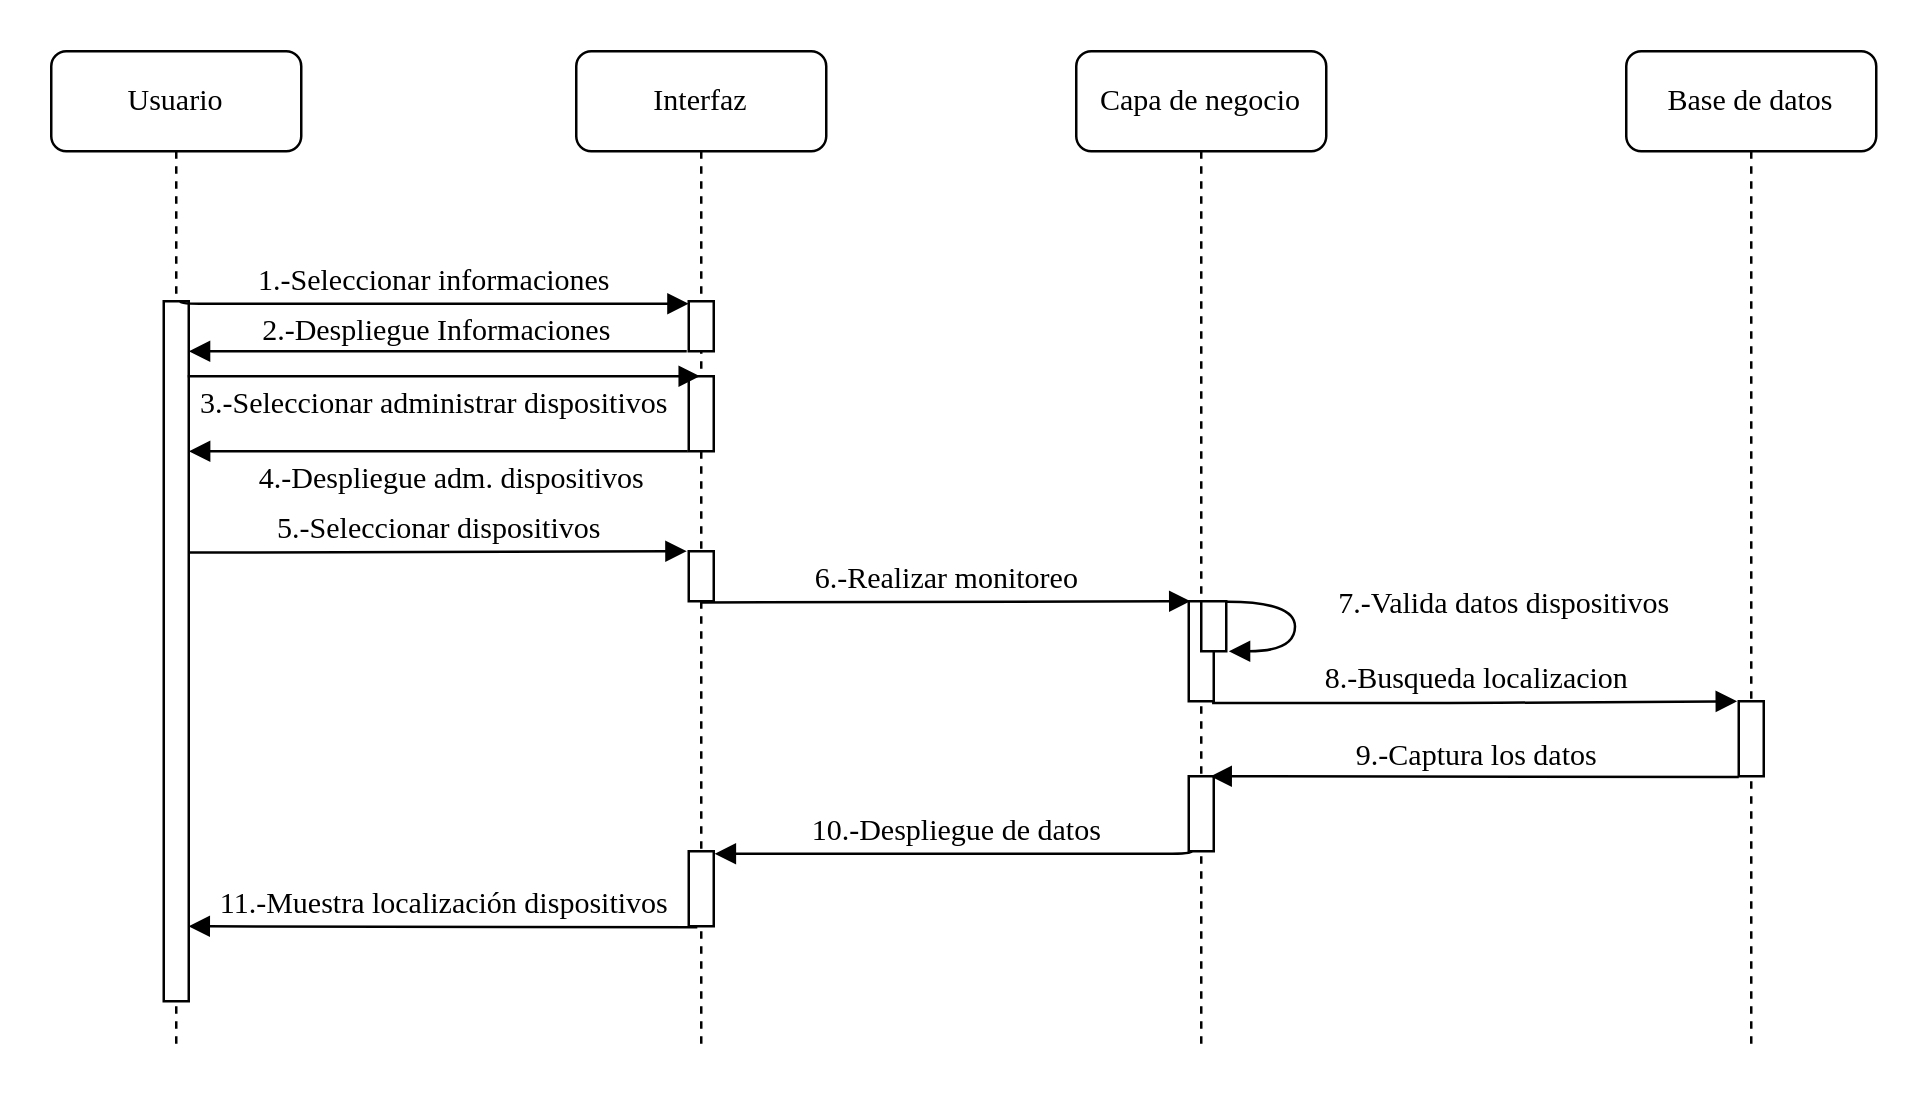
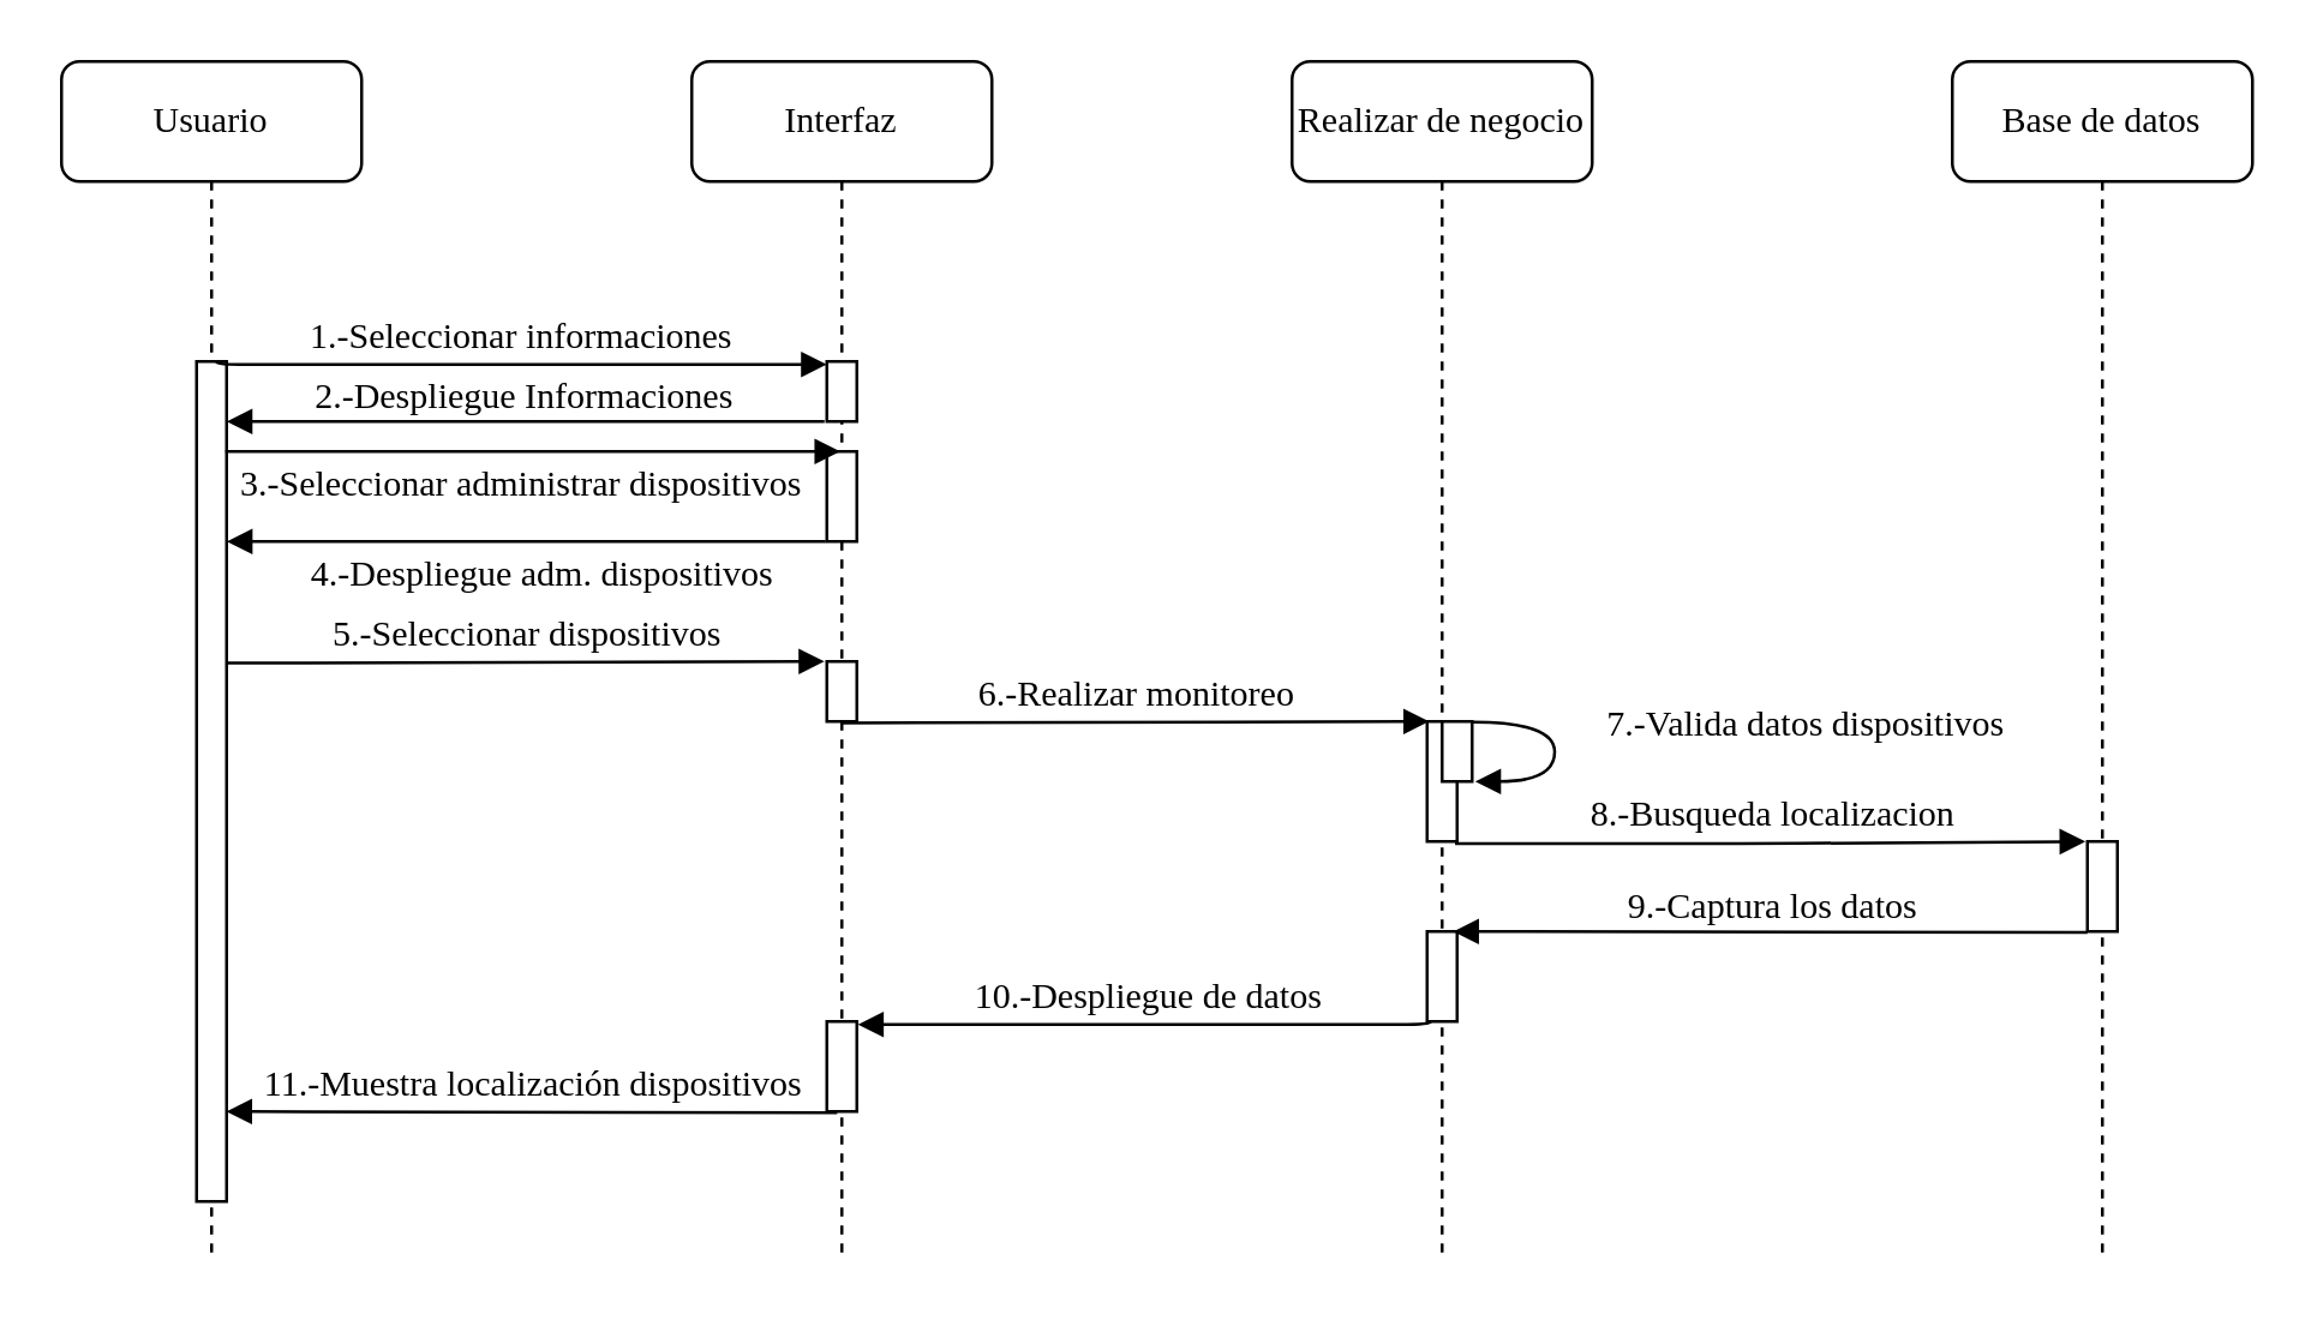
  <mxCell id="0" />
  <mxCell id="1" parent="0" />
  <mxCell id="2" value="Interfaz" style="shape=umlLifeline;perimeter=lifelinePerimeter;whiteSpace=wrap;html=1;container=1;collapsible=0;recursiveResize=0;outlineConnect=0;rounded=1;shadow=0;comic=0;labelBackgroundColor=none;strokeWidth=1;fontFamily=Verdana;fontSize=12;align=center;" vertex="1" parent="1"><mxGeometry x="230" y="20" width="100" height="400" as="geometry" /></mxCell>
  <mxCell id="3" value="" style="html=1;points=[];perimeter=orthogonalPerimeter;rounded=0;shadow=0;comic=0;labelBackgroundColor=none;strokeWidth=1;fontFamily=Verdana;fontSize=12;align=center;" vertex="1" parent="2"><mxGeometry x="45" y="100" width="10" height="20" as="geometry" /></mxCell>
  <mxCell id="4" value="" style="html=1;points=[];perimeter=orthogonalPerimeter;rounded=0;shadow=0;comic=0;labelBackgroundColor=none;strokeWidth=1;fontFamily=Verdana;fontSize=12;align=center;" vertex="1" parent="2"><mxGeometry x="45" y="130" width="10" height="30" as="geometry" /></mxCell>
  <mxCell id="5" value="" style="html=1;points=[];perimeter=orthogonalPerimeter;rounded=0;shadow=0;comic=0;labelBackgroundColor=none;strokeWidth=1;fontFamily=Verdana;fontSize=12;align=center;" vertex="1" parent="2"><mxGeometry x="45" y="320" width="10" height="30" as="geometry" /></mxCell>
  <mxCell id="6" value="" style="html=1;points=[];perimeter=orthogonalPerimeter;rounded=0;shadow=0;comic=0;labelBackgroundColor=none;strokeWidth=1;fontFamily=Verdana;fontSize=12;align=center;" vertex="1" parent="2"><mxGeometry x="45" y="200" width="10" height="20" as="geometry" /></mxCell>
- <mxCell id="7" value="Capa de negocio" style="shape=umlLifeline;perimeter=lifelinePerimeter;whiteSpace=wrap;html=1;container=1;collapsible=0;recursiveResize=0;outlineConnect=0;rounded=1;shadow=0;comic=0;labelBackgroundColor=none;strokeWidth=1;fontFamily=Verdana;fontSize=12;align=center;" vertex="1" parent="1"><mxGeometry x="430" y="20" width="100" height="400" as="geometry" /></mxCell>
+ <mxCell id="7" value="Realizar de negocio" style="shape=umlLifeline;perimeter=lifelinePerimeter;whiteSpace=wrap;html=1;container=1;collapsible=0;recursiveResize=0;outlineConnect=0;rounded=1;shadow=0;comic=0;labelBackgroundColor=none;strokeWidth=1;fontFamily=Verdana;fontSize=12;align=center;" vertex="1" parent="1"><mxGeometry x="430" y="20" width="100" height="400" as="geometry" /></mxCell>
  <mxCell id="8" value="" style="html=1;points=[];perimeter=orthogonalPerimeter;rounded=0;shadow=0;comic=0;labelBackgroundColor=none;strokeWidth=1;fontFamily=Verdana;fontSize=12;align=center;" vertex="1" parent="7"><mxGeometry x="45" y="220" width="10" height="40" as="geometry" /></mxCell>
  <mxCell id="9" value="" style="html=1;points=[];perimeter=orthogonalPerimeter;rounded=0;shadow=0;comic=0;labelBackgroundColor=none;strokeWidth=1;fontFamily=Verdana;fontSize=12;align=center;" vertex="1" parent="7"><mxGeometry x="50" y="220" width="10" height="20" as="geometry" /></mxCell>
  <mxCell id="10" value="7.-Valida datos dispositivos" style="html=1;verticalAlign=bottom;endArrow=block;labelBackgroundColor=none;fontFamily=Verdana;fontSize=12;elbow=vertical;edgeStyle=orthogonalEdgeStyle;curved=1;entryX=1.1;entryY=1;entryPerimeter=0;entryDx=0;entryDy=0;exitX=1.02;exitY=0.012;exitDx=0;exitDy=0;exitPerimeter=0;" edge="1" parent="7" source="9" target="9"><mxGeometry x="0.008" y="83" relative="1" as="geometry"><mxPoint x="77.5" y="219.97" as="sourcePoint" /><mxPoint x="82.503" y="258.303" as="targetPoint" /><Array as="points"><mxPoint x="87.5" y="220" /><mxPoint x="87.5" y="240" /></Array><mxPoint as="offset" /></mxGeometry></mxCell>
  <mxCell id="11" value="" style="html=1;points=[];perimeter=orthogonalPerimeter;rounded=0;shadow=0;comic=0;labelBackgroundColor=none;strokeWidth=1;fontFamily=Verdana;fontSize=12;align=center;" vertex="1" parent="7"><mxGeometry x="45" y="290" width="10" height="30" as="geometry" /></mxCell>
  <mxCell id="12" value="Base de datos" style="shape=umlLifeline;perimeter=lifelinePerimeter;whiteSpace=wrap;html=1;container=1;collapsible=0;recursiveResize=0;outlineConnect=0;rounded=1;shadow=0;comic=0;labelBackgroundColor=none;strokeWidth=1;fontFamily=Verdana;fontSize=12;align=center;" vertex="1" parent="1"><mxGeometry x="650" y="20" width="100" height="400" as="geometry" /></mxCell>
  <mxCell id="13" value="" style="html=1;points=[];perimeter=orthogonalPerimeter;rounded=0;shadow=0;comic=0;labelBackgroundColor=none;strokeWidth=1;fontFamily=Verdana;fontSize=12;align=center;" vertex="1" parent="12"><mxGeometry x="45" y="260" width="10" height="30" as="geometry" /></mxCell>
  <mxCell id="14" value="Usuario" style="shape=umlLifeline;perimeter=lifelinePerimeter;whiteSpace=wrap;html=1;container=1;collapsible=0;recursiveResize=0;outlineConnect=0;rounded=1;shadow=0;comic=0;labelBackgroundColor=none;strokeWidth=1;fontFamily=Verdana;fontSize=12;align=center;" vertex="1" parent="1"><mxGeometry x="20" y="20" width="100" height="400" as="geometry" /></mxCell>
  <mxCell id="15" value="" style="html=1;points=[];perimeter=orthogonalPerimeter;rounded=0;shadow=0;comic=0;labelBackgroundColor=none;strokeWidth=1;fontFamily=Verdana;fontSize=12;align=center;" vertex="1" parent="14"><mxGeometry x="45" y="100" width="10" height="280" as="geometry" /></mxCell>
  <mxCell id="16" value="1.-Seleccionar informaciones" style="html=1;verticalAlign=bottom;endArrow=block;entryX=0;entryY=0;labelBackgroundColor=none;fontFamily=Verdana;fontSize=12;edgeStyle=elbowEdgeStyle;elbow=vertical;exitX=0.68;exitY=-0.003;exitDx=0;exitDy=0;exitPerimeter=0;" edge="1" parent="1"><mxGeometry relative="1" as="geometry"><mxPoint x="71.8" y="120" as="sourcePoint" /><mxPoint as="offset" /><mxPoint x="275" y="121.5" as="targetPoint" /></mxGeometry></mxCell>
  <mxCell id="17" value="3.-Seleccionar administrar dispositivos" style="html=1;verticalAlign=bottom;endArrow=block;labelBackgroundColor=none;fontFamily=Verdana;fontSize=12;edgeStyle=elbowEdgeStyle;elbow=vertical;exitX=0.96;exitY=0.118;exitDx=0;exitDy=0;exitPerimeter=0;" edge="1" parent="1"><mxGeometry x="-0.041" y="-20" relative="1" as="geometry"><mxPoint x="74.6" y="150.01" as="sourcePoint" /><mxPoint x="279.5" y="150" as="targetPoint" /><mxPoint as="offset" /></mxGeometry></mxCell>
  <mxCell id="18" value="10.-Despliegue de datos" style="html=1;verticalAlign=bottom;endArrow=block;labelBackgroundColor=none;fontFamily=Verdana;fontSize=12;edgeStyle=elbowEdgeStyle;elbow=vertical;exitX=0.105;exitY=0.983;exitDx=0;exitDy=0;exitPerimeter=0;entryX=1.033;entryY=0.033;entryDx=0;entryDy=0;entryPerimeter=0;" edge="1" parent="1" source="11" target="5"><mxGeometry relative="1" as="geometry"><mxPoint x="470" y="340" as="sourcePoint" /><Array as="points"><mxPoint x="395.4" y="341" /></Array><mxPoint x="340" y="341" as="targetPoint" /></mxGeometry></mxCell>
  <mxCell id="19" value="2.-Despliegue Informaciones" style="html=1;verticalAlign=bottom;endArrow=block;labelBackgroundColor=none;fontFamily=Verdana;fontSize=12;edgeStyle=elbowEdgeStyle;elbow=vertical;exitX=-0.08;exitY=1;exitDx=0;exitDy=0;exitPerimeter=0;" edge="1" parent="1" source="3" target="15"><mxGeometry x="0.003" y="1" relative="1" as="geometry"><mxPoint x="284.67" y="141.09" as="sourcePoint" /><mxPoint x="100" y="140" as="targetPoint" /><mxPoint as="offset" /><Array as="points"><mxPoint x="170" y="140" /></Array></mxGeometry></mxCell>
  <mxCell id="20" value="4.-Despliegue adm. dispositivos" style="html=1;verticalAlign=bottom;endArrow=block;labelBackgroundColor=none;fontFamily=Verdana;fontSize=12;edgeStyle=elbowEdgeStyle;elbow=vertical;exitX=-0.04;exitY=1;exitDx=0;exitDy=0;exitPerimeter=0;entryX=1.003;entryY=0.216;entryDx=0;entryDy=0;entryPerimeter=0;" edge="1" parent="1" source="4" target="15"><mxGeometry x="-0.05" y="20" relative="1" as="geometry"><mxPoint x="279" y="181.09" as="sourcePoint" /><mxPoint x="90" y="180" as="targetPoint" /><mxPoint as="offset" /><Array as="points"><mxPoint x="90" y="180" /></Array></mxGeometry></mxCell>
  <mxCell id="21" value="5.-Seleccionar dispositivos" style="html=1;verticalAlign=bottom;endArrow=block;labelBackgroundColor=none;fontFamily=Verdana;fontSize=12;edgeStyle=elbowEdgeStyle;elbow=vertical;entryX=-0.08;entryY=0;entryDx=0;entryDy=0;entryPerimeter=0;exitX=1.044;exitY=0.359;exitDx=0;exitDy=0;exitPerimeter=0;" edge="1" parent="1" source="15" target="6"><mxGeometry relative="1" as="geometry"><mxPoint x="130" y="220" as="sourcePoint" /><mxPoint as="offset" /><mxPoint x="240" y="220" as="targetPoint" /><Array as="points"><mxPoint x="170" y="220" /></Array></mxGeometry></mxCell>
  <mxCell id="22" value="6.-Realizar monitoreo" style="html=1;verticalAlign=bottom;endArrow=block;labelBackgroundColor=none;fontFamily=Verdana;fontSize=12;edgeStyle=elbowEdgeStyle;elbow=vertical;exitX=1.057;exitY=0.321;exitDx=0;exitDy=0;exitPerimeter=0;entryX=0.071;entryY=0.043;entryDx=0;entryDy=0;entryPerimeter=0;" edge="1" parent="1"><mxGeometry x="-0.001" relative="1" as="geometry"><mxPoint x="280" y="240.5" as="sourcePoint" /><mxPoint as="offset" /><mxPoint x="475.71" y="240.86" as="targetPoint" /><Array as="points"><mxPoint x="374.43" y="240" /></Array></mxGeometry></mxCell>
  <mxCell id="23" value="8.-Busqueda localizacion" style="html=1;verticalAlign=bottom;endArrow=block;labelBackgroundColor=none;fontFamily=Verdana;fontSize=12;edgeStyle=elbowEdgeStyle;elbow=vertical;exitX=0.933;exitY=1.017;exitDx=0;exitDy=0;exitPerimeter=0;entryX=-0.067;entryY=0;entryDx=0;entryDy=0;entryPerimeter=0;" edge="1" parent="1" source="8" target="13"><mxGeometry x="0.01" relative="1" as="geometry"><mxPoint x="486" y="260" as="sourcePoint" /><mxPoint as="offset" /><mxPoint x="685.57" y="260.85" as="targetPoint" /></mxGeometry></mxCell>
  <mxCell id="24" value="11.-Muestra localización dispositivos" style="html=1;verticalAlign=bottom;endArrow=block;labelBackgroundColor=none;fontFamily=Verdana;fontSize=12;edgeStyle=elbowEdgeStyle;elbow=vertical;exitX=0.343;exitY=1.014;exitDx=0;exitDy=0;exitPerimeter=0;entryX=0.989;entryY=0.893;entryDx=0;entryDy=0;entryPerimeter=0;" edge="1" parent="1" source="5" target="15"><mxGeometry x="0.0" relative="1" as="geometry"><mxPoint x="244" y="420.05" as="sourcePoint" /><Array as="points"><mxPoint x="180" y="370" /></Array><mxPoint x="114" y="420.05" as="targetPoint" /><mxPoint as="offset" /></mxGeometry></mxCell>
  <mxCell id="25" value="9.-Captura los datos" style="html=1;verticalAlign=bottom;endArrow=block;labelBackgroundColor=none;fontFamily=Verdana;fontSize=12;edgeStyle=elbowEdgeStyle;elbow=vertical;exitX=0;exitY=1.011;exitDx=0;exitDy=0;exitPerimeter=0;entryX=0.867;entryY=0.033;entryDx=0;entryDy=0;entryPerimeter=0;" edge="1" parent="1" source="13" target="11"><mxGeometry x="-0.009" y="1" relative="1" as="geometry"><mxPoint x="687" y="309" as="sourcePoint" /><Array as="points"><mxPoint x="612.4" y="310" /></Array><mxPoint x="530" y="310" as="targetPoint" /><mxPoint as="offset" /></mxGeometry></mxCell>
